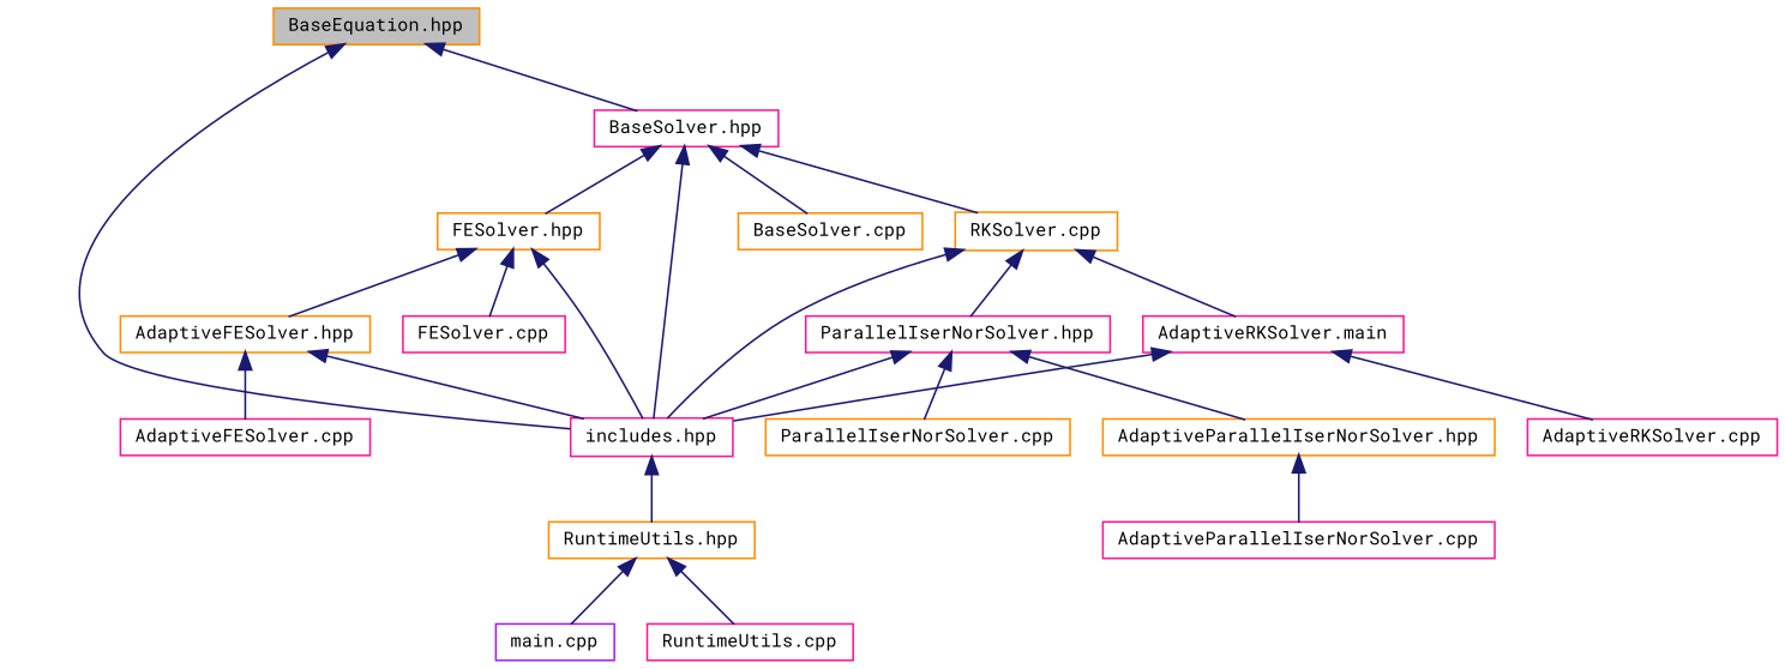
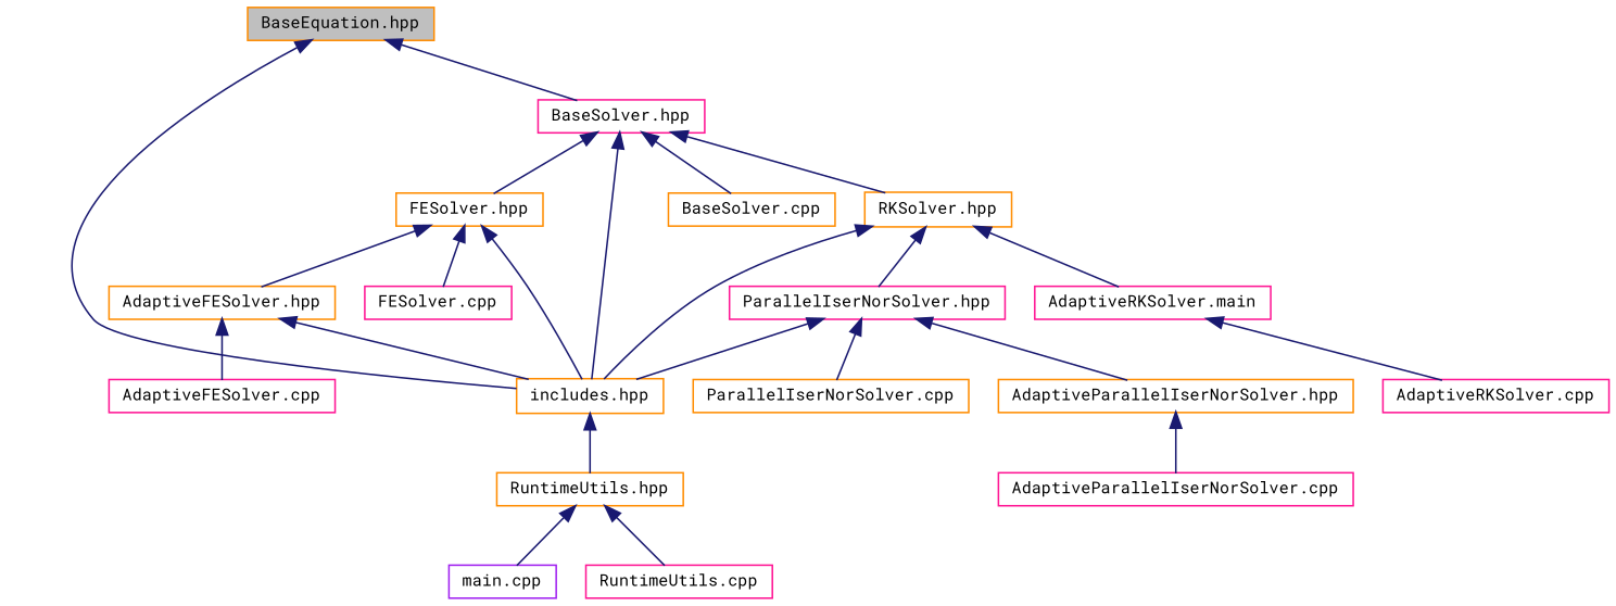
  digraph {
    fontname="Roboto Mono"
    node [color=darkorange fillcolor=white fontname="Roboto Mono" fontsize=10 shape=record style=filled]
    edge [color=midnightblue dir=back fontname="Roboto Mono" fontsize=10 labelfontname=Helvetica labelfontsize=10 style=solid]
    n1 [fillcolor=grey75 fontcolor=black height=0.2 label="BaseEquation.hpp" width=0.4]
    n2 [color=deeppink height=0.2 label="BaseSolver.hpp" width=0.4]
-   n3 [color=deeppink height=0.2 label="includes.hpp" width=0.4]
+   n3 [height=0.2 label="includes.hpp" width=0.4]
    n4 [height=0.2 label="FESolver.hpp" width=0.4]
-   n5 [height=0.2 label="RKSolver.cpp" width=0.4]
+   n5 [height=0.2 label="RKSolver.hpp" width=0.4]
    n6 [height=0.2 label="BaseSolver.cpp" width=0.4]
    n7 [height=0.2 label="RuntimeUtils.hpp" width=0.4]
    n8 [height=0.2 label="AdaptiveFESolver.hpp" width=0.4]
    n9 [color=deeppink height=0.2 label="FESolver.cpp" width=0.4]
    n10 [color=deeppink height=0.2 label="ParallelIserNorSolver.hpp" width=0.4]
    n11 [color=deeppink height=0.2 label="AdaptiveRKSolver.main" width=0.4]
    n12 [color=deeppink height=0.2 label="AdaptiveFESolver.cpp" width=0.4]
    n13 [color=purple height=0.2 label="main.cpp" width=0.4]
    n14 [color=deeppink height=0.2 label="RuntimeUtils.cpp" width=0.4]
    n15 [height=0.2 label="AdaptiveParallelIserNorSolver.hpp" width=0.4]
    n16 [height=0.2 label="ParallelIserNorSolver.cpp" width=0.4]
    n17 [color=deeppink height=0.2 label="AdaptiveRKSolver.cpp" width=0.4]
    n18 [color=deeppink height=0.2 label="AdaptiveParallelIserNorSolver.cpp" width=0.4]
    n1 -> n2
    n1 -> n3
    n2 -> n3
    n2 -> n4
    n2 -> n5
    n2 -> n6
    n3 -> n7
    n4 -> n3
    n4 -> n8
    n4 -> n9
    n5 -> n3
    n5 -> n10
    n5 -> n11
    n7 -> n13
    n7 -> n14
    n8 -> n3
    n8 -> n12
    n10 -> n3
    n10 -> n15
    n10 -> n16
-   n11 -> n3
    n11 -> n17
    n15 -> n18
  }
